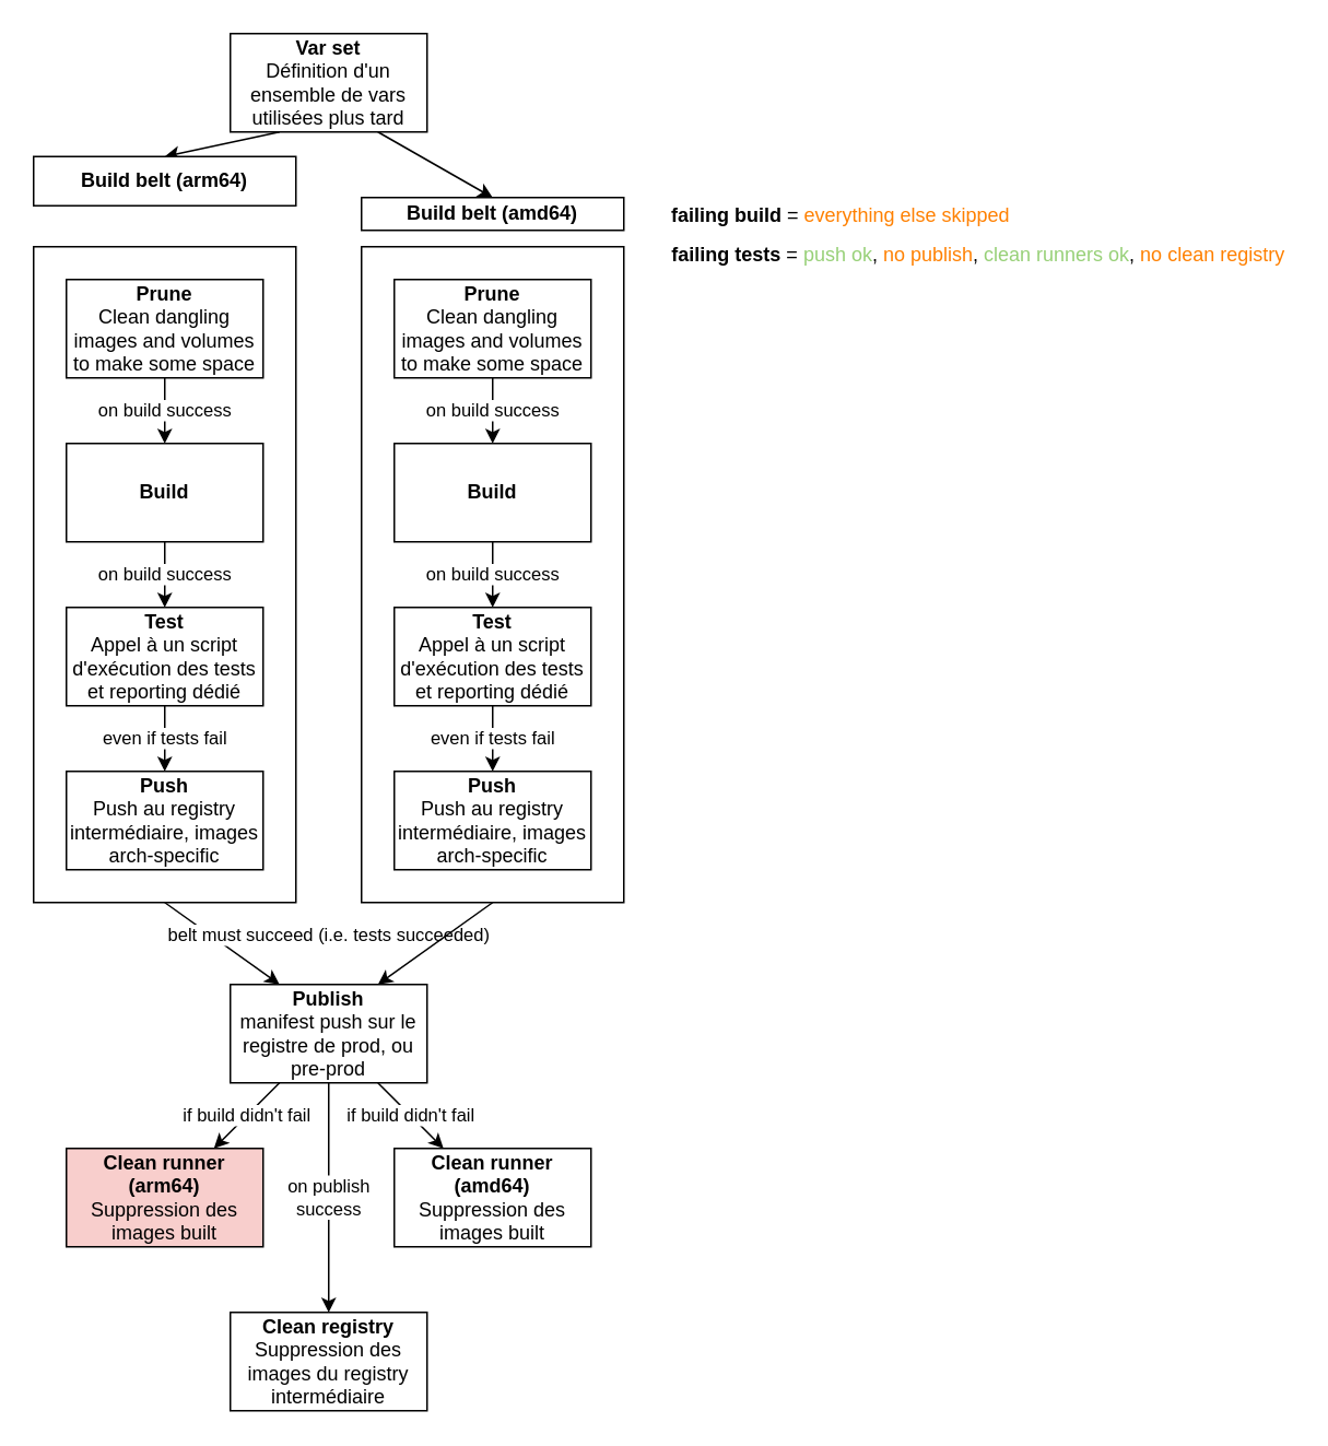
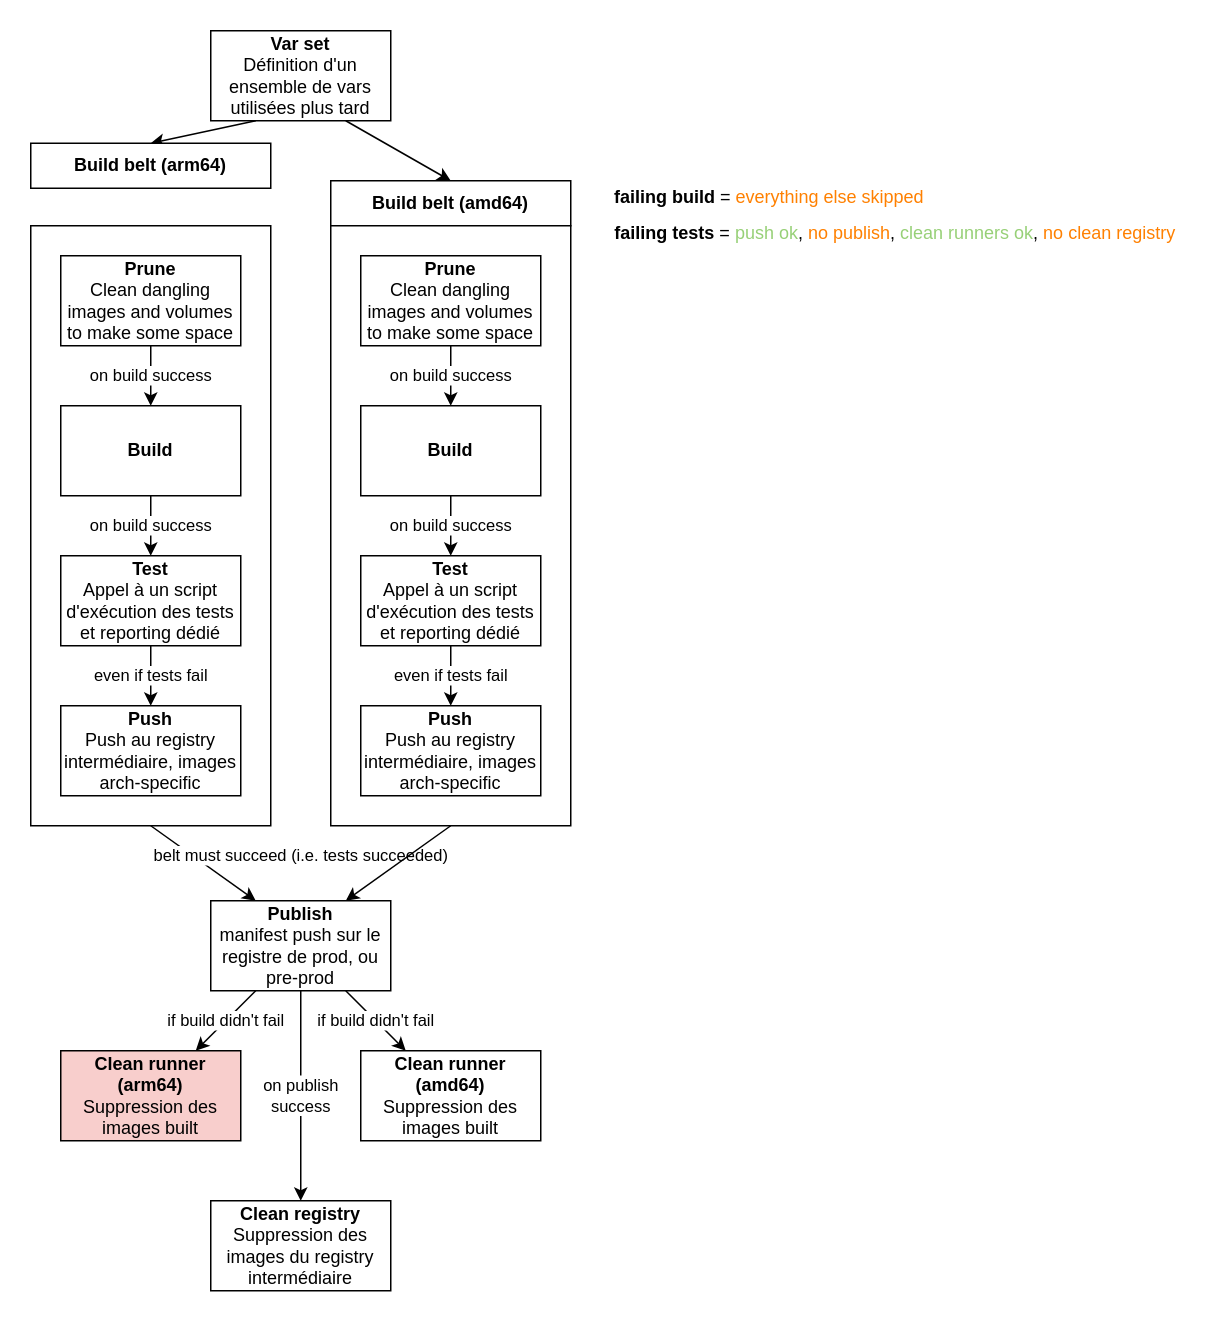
  <mxCell id="0" />
  <mxCell id="1" parent="0" />
  <mxCell id="2" value="" style="edgeStyle=none;rounded=0;orthogonalLoop=1;jettySize=auto;html=1;entryX=0.5;entryY=0;entryDx=0;entryDy=0;exitX=0.25;exitY=1;exitDx=0;exitDy=0;" edge="1" parent="1" source="4" target="17"><mxGeometry relative="1" as="geometry"><mxPoint x="143.077" y="150" as="targetPoint" /></mxGeometry></mxCell>
  <mxCell id="3" style="edgeStyle=none;rounded=0;orthogonalLoop=1;jettySize=auto;html=1;entryX=0.5;entryY=0;entryDx=0;entryDy=0;exitX=0.75;exitY=1;exitDx=0;exitDy=0;" edge="1" parent="1" source="4" target="26"><mxGeometry relative="1" as="geometry"><mxPoint x="296.923" y="150" as="targetPoint" /></mxGeometry></mxCell>
  <mxCell id="4" value="&lt;b&gt;Var set&lt;/b&gt;&lt;br&gt;Définition d'un ensemble de vars utilisées plus tard" style="whiteSpace=wrap;html=1;" vertex="1" parent="1"><mxGeometry x="140" y="20" width="120" height="60" as="geometry" /></mxCell>
  <mxCell id="5" style="edgeStyle=none;rounded=0;orthogonalLoop=1;jettySize=auto;html=1;" edge="1" parent="1"><mxGeometry relative="1" as="geometry"><mxPoint x="120" y="210" as="sourcePoint" /></mxGeometry></mxCell>
  <mxCell id="6" style="edgeStyle=none;rounded=0;orthogonalLoop=1;jettySize=auto;html=1;" edge="1" parent="1"><mxGeometry relative="1" as="geometry"><mxPoint x="120" y="340" as="sourcePoint" /></mxGeometry></mxCell>
  <mxCell id="7" style="edgeStyle=none;rounded=0;orthogonalLoop=1;jettySize=auto;html=1;" edge="1" parent="1"><mxGeometry relative="1" as="geometry"><mxPoint x="120" y="470" as="sourcePoint" /></mxGeometry></mxCell>
  <mxCell id="8" value="belt must succeed (i.e. tests succeeded)" style="edgeStyle=none;rounded=0;orthogonalLoop=1;jettySize=auto;html=1;exitX=0.5;exitY=1;exitDx=0;exitDy=0;entryX=0.25;entryY=0;entryDx=0;entryDy=0;" edge="1" parent="1" source="18" target="12"><mxGeometry x="1" y="42" relative="1" as="geometry"><mxPoint x="143.077" y="600" as="sourcePoint" /><mxPoint x="6" y="4" as="offset" /></mxGeometry></mxCell>
  <mxCell id="9" value="if build didn't fail" style="edgeStyle=none;rounded=0;orthogonalLoop=1;jettySize=auto;html=1;exitX=0.25;exitY=1;exitDx=0;exitDy=0;" edge="1" parent="1" source="12" target="13"><mxGeometry relative="1" as="geometry" /></mxCell>
  <mxCell id="10" value="if build didn't fail" style="edgeStyle=none;rounded=0;orthogonalLoop=1;jettySize=auto;html=1;" edge="1" parent="1" source="12" target="16"><mxGeometry relative="1" as="geometry" /></mxCell>
  <mxCell id="11" value="on publish&lt;br&gt;success" style="edgeStyle=none;rounded=0;orthogonalLoop=1;jettySize=auto;html=1;entryX=0.5;entryY=0;entryDx=0;entryDy=0;" edge="1" parent="1" source="12" target="14"><mxGeometry relative="1" as="geometry" /></mxCell>
  <mxCell id="12" value="&lt;b&gt;Publish&lt;/b&gt;&lt;br&gt;manifest push sur le registre de prod, ou pre-prod" style="whiteSpace=wrap;html=1;" vertex="1" parent="1"><mxGeometry x="140" y="600" width="120" height="60" as="geometry" /></mxCell>
  <mxCell id="13" value="&lt;b&gt;Clean runner (arm64)&lt;/b&gt;&lt;br&gt;Suppression des images built" style="whiteSpace=wrap;html=1;fillColor=#f8cecc;" vertex="1" parent="1"><mxGeometry x="40" y="700" width="120" height="60" as="geometry" /></mxCell>
  <mxCell id="14" value="&lt;b&gt;Clean registry&lt;/b&gt;&lt;br&gt;Suppression des images du registry intermédiaire" style="whiteSpace=wrap;html=1;" vertex="1" parent="1"><mxGeometry x="140" y="800" width="120" height="60" as="geometry" /></mxCell>
  <mxCell id="15" value="" style="edgeStyle=none;rounded=0;orthogonalLoop=1;jettySize=auto;html=1;entryX=0.75;entryY=0;entryDx=0;entryDy=0;exitX=0.5;exitY=1;exitDx=0;exitDy=0;" edge="1" parent="1" source="27" target="12"><mxGeometry relative="1" as="geometry"><mxPoint x="296.923" y="600" as="sourcePoint" /></mxGeometry></mxCell>
  <mxCell id="16" value="&lt;b&gt;Clean runner (amd64)&lt;/b&gt;&lt;br&gt;Suppression des images built" style="whiteSpace=wrap;html=1;" vertex="1" parent="1"><mxGeometry x="240" y="700" width="120" height="60" as="geometry" /></mxCell>
  <mxCell id="17" value="&lt;b&gt;Build belt (arm64)&lt;/b&gt;" style="whiteSpace=wrap;html=1;" vertex="1" parent="1"><mxGeometry x="20" y="95" width="160" height="30" as="geometry" /></mxCell>
  <mxCell id="18" value="" style="whiteSpace=wrap;html=1;" vertex="1" parent="1"><mxGeometry x="20" y="150" width="160" height="400" as="geometry" /></mxCell>
  <mxCell id="19" value="on build success" style="edgeStyle=none;rounded=0;orthogonalLoop=1;jettySize=auto;html=1;" edge="1" parent="1" source="20" target="22"><mxGeometry relative="1" as="geometry" /></mxCell>
  <mxCell id="20" value="&lt;b&gt;Prune&lt;/b&gt;&lt;br&gt;Clean dangling images and volumes to make some space" style="whiteSpace=wrap;html=1;" vertex="1" parent="1"><mxGeometry x="40" y="170" width="120" height="60" as="geometry" /></mxCell>
  <mxCell id="21" value="on build success" style="edgeStyle=none;rounded=0;orthogonalLoop=1;jettySize=auto;html=1;" edge="1" parent="1" source="22" target="24"><mxGeometry relative="1" as="geometry" /></mxCell>
  <mxCell id="22" value="&lt;b&gt;Build&lt;/b&gt;" style="whiteSpace=wrap;html=1;" vertex="1" parent="1"><mxGeometry x="40" y="270" width="120" height="60" as="geometry" /></mxCell>
  <mxCell id="23" value="even if tests fail" style="edgeStyle=none;rounded=0;orthogonalLoop=1;jettySize=auto;html=1;" edge="1" parent="1" source="24" target="25"><mxGeometry relative="1" as="geometry" /></mxCell>
  <mxCell id="24" value="&lt;b&gt;Test&lt;/b&gt;&lt;br&gt;Appel à un script d'exécution des tests et reporting dédié" style="whiteSpace=wrap;html=1;" vertex="1" parent="1"><mxGeometry x="40" y="370" width="120" height="60" as="geometry" /></mxCell>
  <mxCell id="25" value="&lt;b&gt;Push&lt;/b&gt;&lt;br&gt;Push au registry intermédiaire, images arch-specific" style="whiteSpace=wrap;html=1;" vertex="1" parent="1"><mxGeometry x="40" y="470" width="120" height="60" as="geometry" /></mxCell>
- <mxCell id="26" value="&lt;b&gt;Build belt (amd64)&lt;/b&gt;" style="whiteSpace=wrap;html=1;" vertex="1" parent="1"><mxGeometry x="220" y="120" width="160" height="20" as="geometry" /></mxCell>
+ <mxCell id="26" value="&lt;b&gt;Build belt (amd64)&lt;/b&gt;" style="whiteSpace=wrap;html=1;" vertex="1" parent="1"><mxGeometry x="220" y="120" width="160" height="30" as="geometry" /></mxCell>
  <mxCell id="27" value="" style="whiteSpace=wrap;html=1;" vertex="1" parent="1"><mxGeometry x="220" y="150" width="160" height="400" as="geometry" /></mxCell>
  <mxCell id="28" value="on build success" style="edgeStyle=none;rounded=0;orthogonalLoop=1;jettySize=auto;html=1;" edge="1" parent="1" source="29" target="31"><mxGeometry relative="1" as="geometry" /></mxCell>
  <mxCell id="29" value="&lt;b&gt;Prune&lt;/b&gt;&lt;br&gt;Clean dangling images and volumes to make some space" style="whiteSpace=wrap;html=1;" vertex="1" parent="1"><mxGeometry x="240" y="170" width="120" height="60" as="geometry" /></mxCell>
  <mxCell id="30" value="on build success" style="edgeStyle=none;rounded=0;orthogonalLoop=1;jettySize=auto;html=1;" edge="1" parent="1" source="31" target="33"><mxGeometry relative="1" as="geometry" /></mxCell>
  <mxCell id="31" value="&lt;b&gt;Build&lt;/b&gt;" style="whiteSpace=wrap;html=1;" vertex="1" parent="1"><mxGeometry x="240" y="270" width="120" height="60" as="geometry" /></mxCell>
  <mxCell id="32" value="even if tests fail" style="edgeStyle=none;rounded=0;orthogonalLoop=1;jettySize=auto;html=1;" edge="1" parent="1" source="33" target="34"><mxGeometry relative="1" as="geometry" /></mxCell>
  <mxCell id="33" value="&lt;b&gt;Test&lt;/b&gt;&lt;br&gt;Appel à un script d'exécution des tests et reporting dédié" style="whiteSpace=wrap;html=1;" vertex="1" parent="1"><mxGeometry x="240" y="370" width="120" height="60" as="geometry" /></mxCell>
  <mxCell id="34" value="&lt;b&gt;Push&lt;/b&gt;&lt;br&gt;Push au registry intermédiaire, images arch-specific" style="whiteSpace=wrap;html=1;" vertex="1" parent="1"><mxGeometry x="240" y="470" width="120" height="60" as="geometry" /></mxCell>
  <mxCell id="35" value="&lt;b&gt;failing tests&lt;/b&gt; = &lt;font color=&quot;#97d077&quot;&gt;push ok&lt;/font&gt;, &lt;font color=&quot;#ff8000&quot;&gt;no publish&lt;/font&gt;, &lt;font color=&quot;#97d077&quot;&gt;clean runners ok&lt;/font&gt;, &lt;font color=&quot;#ff8000&quot;&gt;no clean registry&lt;/font&gt;" style="text;html=1;align=center;verticalAlign=middle;resizable=0;points=[];autosize=1;strokeColor=none;fillColor=none;" vertex="1" parent="1"><mxGeometry x="404" y="146" width="384" height="18" as="geometry" /></mxCell>
  <mxCell id="36" value="&lt;b&gt;failing build&lt;/b&gt; = &lt;font color=&quot;#ff8000&quot;&gt;everything else skipped&lt;/font&gt;" style="text;html=1;align=center;verticalAlign=middle;resizable=0;points=[];autosize=1;strokeColor=none;fillColor=none;" vertex="1" parent="1"><mxGeometry x="404" y="122" width="216" height="18" as="geometry" /></mxCell>
